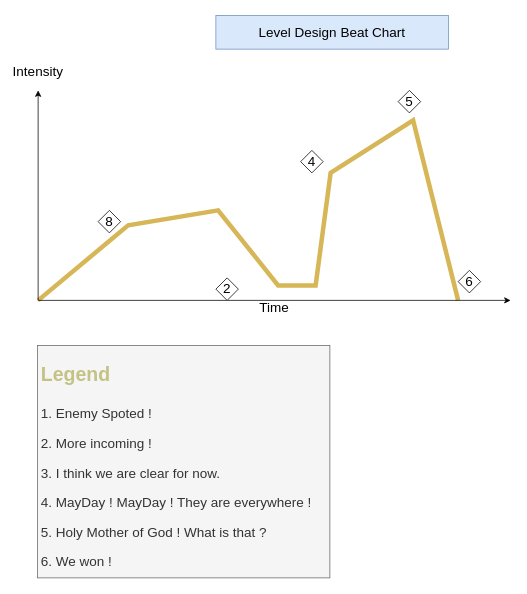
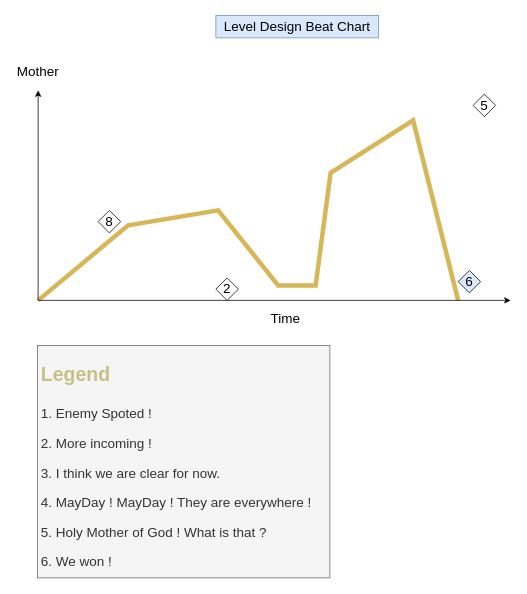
  <mxCell id="0" />
  <mxCell id="1" parent="0" />
  <mxCell id="2" value="" style="endArrow=none;html=1;rounded=0;fillColor=#fff2cc;strokeColor=#d6b656;strokeWidth=6;startArrow=none;" edge="1" parent="1"><mxGeometry width="50" height="50" relative="1" as="geometry"><mxPoint x="50" y="400" as="sourcePoint" /><mxPoint x="610" y="400" as="targetPoint" /><Array as="points"><mxPoint x="170" y="300" /><mxPoint x="290" y="280" /><mxPoint x="370" y="380" /><mxPoint x="420" y="380" /><mxPoint x="440" y="230" /><mxPoint x="550" y="160" /></Array></mxGeometry></mxCell>
  <mxCell id="3" value="" style="endArrow=classic;html=1;rounded=0;" edge="1" parent="1"><mxGeometry width="50" height="50" relative="1" as="geometry"><mxPoint x="50" y="400" as="sourcePoint" /><mxPoint x="50" y="120" as="targetPoint" /></mxGeometry></mxCell>
  <mxCell id="4" value="" style="endArrow=classic;html=1;rounded=0;" edge="1" parent="1"><mxGeometry width="50" height="50" relative="1" as="geometry"><mxPoint x="50" y="400" as="sourcePoint" /><mxPoint x="680" y="400" as="targetPoint" /></mxGeometry></mxCell>
- <mxCell id="5" value="Level Design Beat Chart" style="text;html=1;strokeColor=#6c8ebf;fillColor=#dae8fc;align=center;verticalAlign=middle;whiteSpace=wrap;rounded=0;fontSize=18;" vertex="1" parent="1"><mxGeometry x="287" y="20" width="310" height="45" as="geometry" /></mxCell>
+ <mxCell id="5" value="Level Design Beat Chart" style="text;html=1;strokeColor=#6c8ebf;fillColor=#dae8fc;align=center;verticalAlign=middle;whiteSpace=wrap;rounded=0;fontSize=18;" vertex="1" parent="1"><mxGeometry x="287" y="20" width="217" height="30" as="geometry" /></mxCell>
  <mxCell id="6" value="8" style="rhombus;whiteSpace=wrap;html=1;fontSize=18;" vertex="1" parent="1"><mxGeometry x="130" y="280" width="30" height="30" as="geometry" /></mxCell>
  <mxCell id="7" value="2" style="rhombus;whiteSpace=wrap;html=1;fontSize=18;" vertex="1" parent="1"><mxGeometry x="287" y="370" width="30" height="30" as="geometry" /></mxCell>
- <mxCell id="8" value="4" style="rhombus;whiteSpace=wrap;html=1;fontSize=18;" vertex="1" parent="1"><mxGeometry x="400" y="200" width="30" height="30" as="geometry" /></mxCell>
- <mxCell id="9" value="5" style="rhombus;whiteSpace=wrap;html=1;fontSize=18;" vertex="1" parent="1"><mxGeometry x="530" y="120" width="30" height="30" as="geometry" /></mxCell>
- <mxCell id="10" value="6" style="rhombus;whiteSpace=wrap;html=1;fontSize=18;" vertex="1" parent="1"><mxGeometry x="610" y="360" width="30" height="30" as="geometry" /></mxCell>
- <mxCell id="11" value="Intensity" style="text;html=1;strokeColor=none;fillColor=none;align=center;verticalAlign=middle;whiteSpace=wrap;rounded=0;fontSize=18;" vertex="1" parent="1"><mxGeometry x="20" y="80" width="60" height="30" as="geometry" /></mxCell>
- <mxCell id="12" value="Time" style="text;html=1;strokeColor=none;fillColor=none;align=center;verticalAlign=middle;whiteSpace=wrap;rounded=0;fontSize=18;" vertex="1" parent="1"><mxGeometry x="335" y="395" width="60" height="30" as="geometry" /></mxCell>
+ <mxCell id="9" value="5" style="rhombus;whiteSpace=wrap;html=1;fontSize=18;" vertex="1" parent="1"><mxGeometry x="630" y="125" width="30" height="30" as="geometry" /></mxCell>
+ <mxCell id="10" value="6" style="rhombus;whiteSpace=wrap;html=1;fontSize=18;fillColor=#dae8fc;" vertex="1" parent="1"><mxGeometry x="610" y="360" width="30" height="30" as="geometry" /></mxCell>
+ <mxCell id="11" value="Mother" style="text;html=1;strokeColor=none;fillColor=none;align=center;verticalAlign=middle;whiteSpace=wrap;rounded=0;fontSize=18;" vertex="1" parent="1"><mxGeometry x="20" y="80" width="60" height="30" as="geometry" /></mxCell>
+ <mxCell id="12" value="Time" style="text;html=1;strokeColor=none;fillColor=none;align=center;verticalAlign=middle;whiteSpace=wrap;rounded=0;fontSize=18;" vertex="1" parent="1"><mxGeometry x="350" y="410" width="60" height="30" as="geometry" /></mxCell>
  <mxCell id="13" value="&lt;h1&gt;&lt;font style=&quot;font-size: 26px&quot; color=&quot;#c4c284&quot;&gt;Legend&lt;/font&gt;&lt;/h1&gt;&lt;p&gt;1. Enemy Spoted !&lt;/p&gt;&lt;p&gt;2. More incoming !&amp;nbsp;&lt;/p&gt;&lt;p&gt;3. I think we are clear for now.&lt;/p&gt;&lt;p&gt;4. MayDay ! MayDay ! They are everywhere !&lt;/p&gt;&lt;p&gt;5. Holy Mother of God ! What is that ?&lt;/p&gt;&lt;p&gt;6. We won !&amp;nbsp;&lt;/p&gt;" style="text;html=1;strokeColor=#666666;fillColor=#f5f5f5;spacing=5;spacingTop=-20;whiteSpace=wrap;overflow=hidden;rounded=0;fontSize=18;fontColor=#333333;" vertex="1" parent="1"><mxGeometry x="49" y="460" width="390" height="310" as="geometry" /></mxCell>
